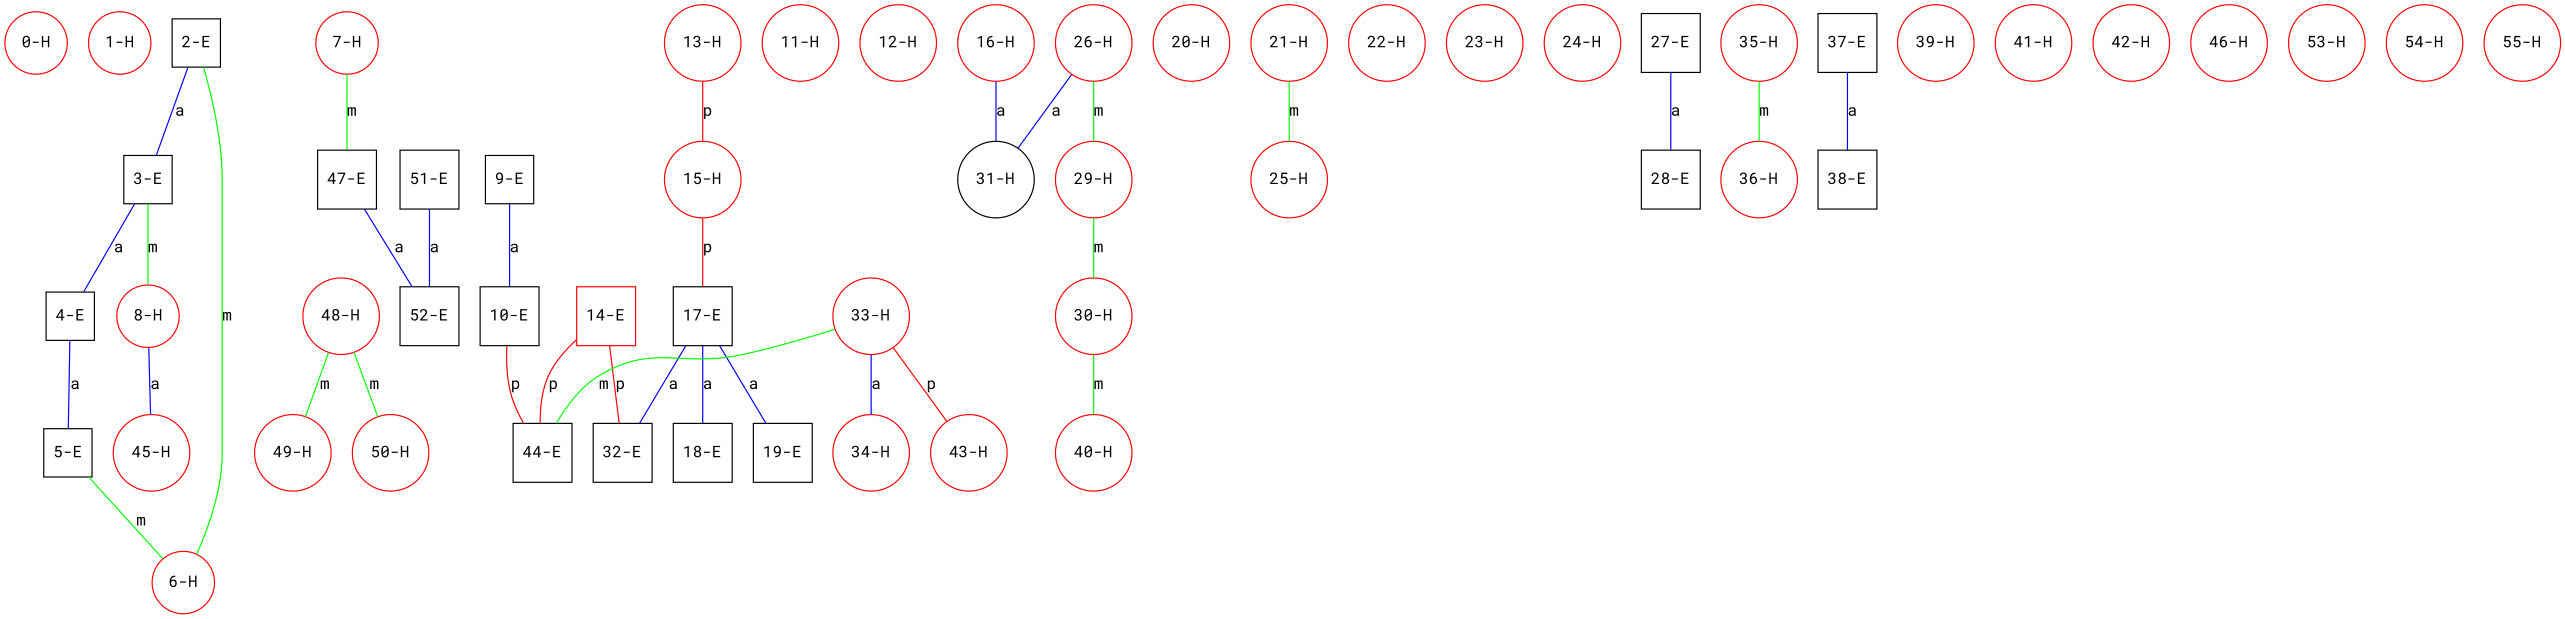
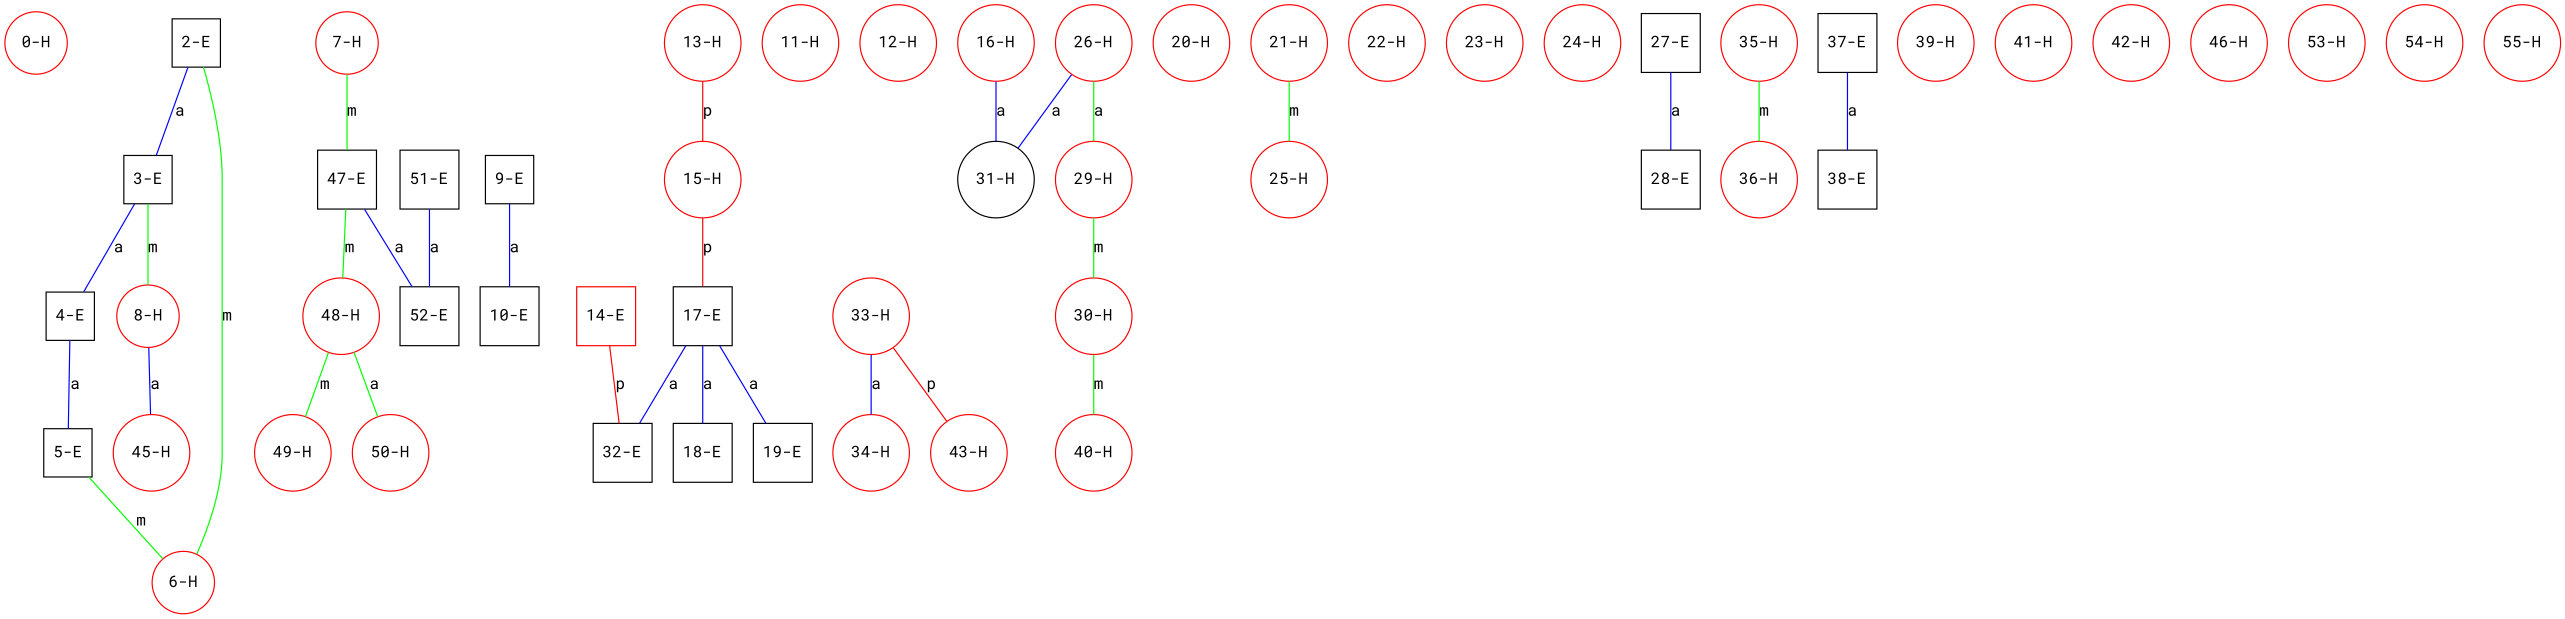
  graph {
    fontname="Roboto Mono"
    node [color=red fontname="Roboto Mono" shape=circle]
    edge [color=blue fontname="Roboto Mono"]
    n1 [label="0-H"]
-   n2 [label="1-H"]
    n3 [color=black label="2-E" shape=square]
    n4 [color=black label="3-E" shape=square]
    n5 [label="6-H"]
    n6 [color=black label="4-E" shape=square]
    n7 [label="8-H"]
    n8 [color=black label="5-E" shape=square]
    n9 [label="45-H"]
    n10 [label="7-H"]
    n11 [color=black label="47-E" shape=square]
    n12 [label="48-H"]
    n13 [color=black label="52-E" shape=square]
    n14 [color=black label="9-E" shape=square]
    n15 [color=black label="10-E" shape=square]
-   n16 [color=black label="44-E" shape=square]
    n17 [label="11-H"]
    n18 [label="12-H"]
    n19 [label="13-H"]
    n20 [label="15-H"]
    n21 [color=black label="17-E" shape=square]
    n22 [label="14-E" shape=square]
    n23 [color=black label="32-E" shape=square]
    n24 [color=black label="18-E" shape=square]
    n25 [color=black label="19-E" shape=square]
    n26 [label="16-H"]
    n27 [color=black label="31-H"]
    n28 [label="20-H"]
    n29 [label="21-H"]
    n30 [label="25-H"]
    n31 [label="22-H"]
    n32 [label="23-H"]
    n33 [label="24-H"]
    n34 [label="26-H"]
    n35 [label="29-H"]
    n36 [label="30-H"]
    n37 [color=black label="27-E" shape=square]
    n38 [color=black label="28-E" shape=square]
    n39 [label="40-H"]
    n40 [label="33-H"]
    n41 [label="34-H"]
    n42 [label="43-H"]
    n43 [label="35-H"]
    n44 [label="36-H"]
    n45 [color=black label="37-E" shape=square]
    n46 [color=black label="38-E" shape=square]
    n47 [label="39-H"]
    n48 [label="41-H"]
    n49 [label="42-H"]
    n50 [label="46-H"]
    n51 [label="49-H"]
    n52 [label="50-H"]
    n53 [color=black label="51-E" shape=square]
    n54 [label="53-H"]
    n55 [label="54-H"]
    n56 [label="55-H"]
    n3 -- n4 [label=a]
    n3 -- n5 [color=green label=m]
    n4 -- n6 [label=a]
    n4 -- n7 [color=green label=m]
    n6 -- n8 [label=a]
    n7 -- n9 [label=a]
    n8 -- n5 [color=green label=m]
    n10 -- n11 [color=green label=m]
+   n11 -- n12 [color=green label=m]
    n11 -- n13 [label=a]
    n12 -- n51 [color=green label=m]
-   n12 -- n52 [color=green label=m]
+   n12 -- n52 [color=green label=a]
    n14 -- n15 [label=a]
-   n15 -- n16 [color=red label=p]
    n19 -- n20 [color=red label=p]
    n20 -- n21 [color=red label=p]
    n21 -- n23 [label=a]
    n21 -- n24 [label=a]
    n21 -- n25 [label=a]
-   n22 -- n16 [color=red label=p]
    n22 -- n23 [color=red label=p]
    n26 -- n27 [label=a]
    n29 -- n30 [color=green label=m]
    n34 -- n27 [label=a]
-   n34 -- n35 [color=green label=m]
+   n34 -- n35 [color=green label=a]
    n35 -- n36 [color=green label=m]
    n36 -- n39 [color=green label=m]
    n37 -- n38 [label=a]
-   n40 -- n16 [color=green label=m]
    n40 -- n41 [label=a]
    n40 -- n42 [color=red label=p]
    n43 -- n44 [color=green label=m]
    n45 -- n46 [label=a]
    n53 -- n13 [label=a]
  }
